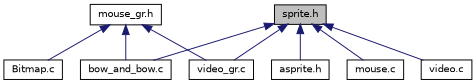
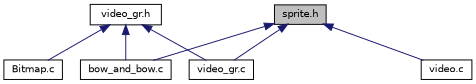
  digraph {
    node [color=black fillcolor=white fontname=Helvetica fontsize=10 shape=record style=filled]
    edge [color=midnightblue dir=back fontname=Helvetica fontsize=10 labelfontname=Helvetica labelfontsize=10 style=solid]
    n1 [fillcolor=grey75 fontcolor=black height=0.2 label="sprite.h" width=0.4]
-   n2 [height=0.2 label="asprite.h" width=0.4]
    n3 [height=0.2 label="bow_and_bow.c" width=0.4]
    n4 [height=0.2 label="video_gr.c" width=0.4]
-   n5 [height=0.2 label="mouse.c" width=0.4]
    n6 [height=0.2 label="video.c" width=0.4]
-   n7 [height=0.2 label="mouse_gr.h" width=0.4]
+   n7 [height=0.2 label="video_gr.h" width=0.4]
    n8 [height=0.2 label="Bitmap.c" width=0.4]
-   n1 -> n2
    n1 -> n3
    n1 -> n4
-   n1 -> n5
    n1 -> n6
    n7 -> n3
    n7 -> n4
    n7 -> n8
  }
